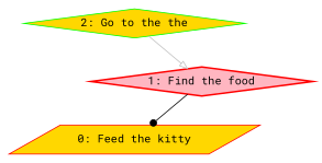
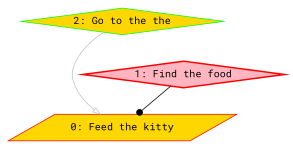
  digraph {
    fontname="Roboto Mono"
    node [color=red fillcolor=gold fontname="Roboto Mono" shape=diamond style=filled]
    edge [fontname="Roboto Mono"]
    n1 [label="0: Feed the kitty" shape=parallelogram]
    n2 [fillcolor=lightpink label="1: Find the food" style="bold,filled"]
    n3 [color=green label="2: Go to the the"]
    n2 -> n1 [arrowhead=dot color=black]
-   n3 -> n2 [arrowhead=onormal color=grey]
+   n3 -> n1 [arrowhead=onormal color=grey]
  }
